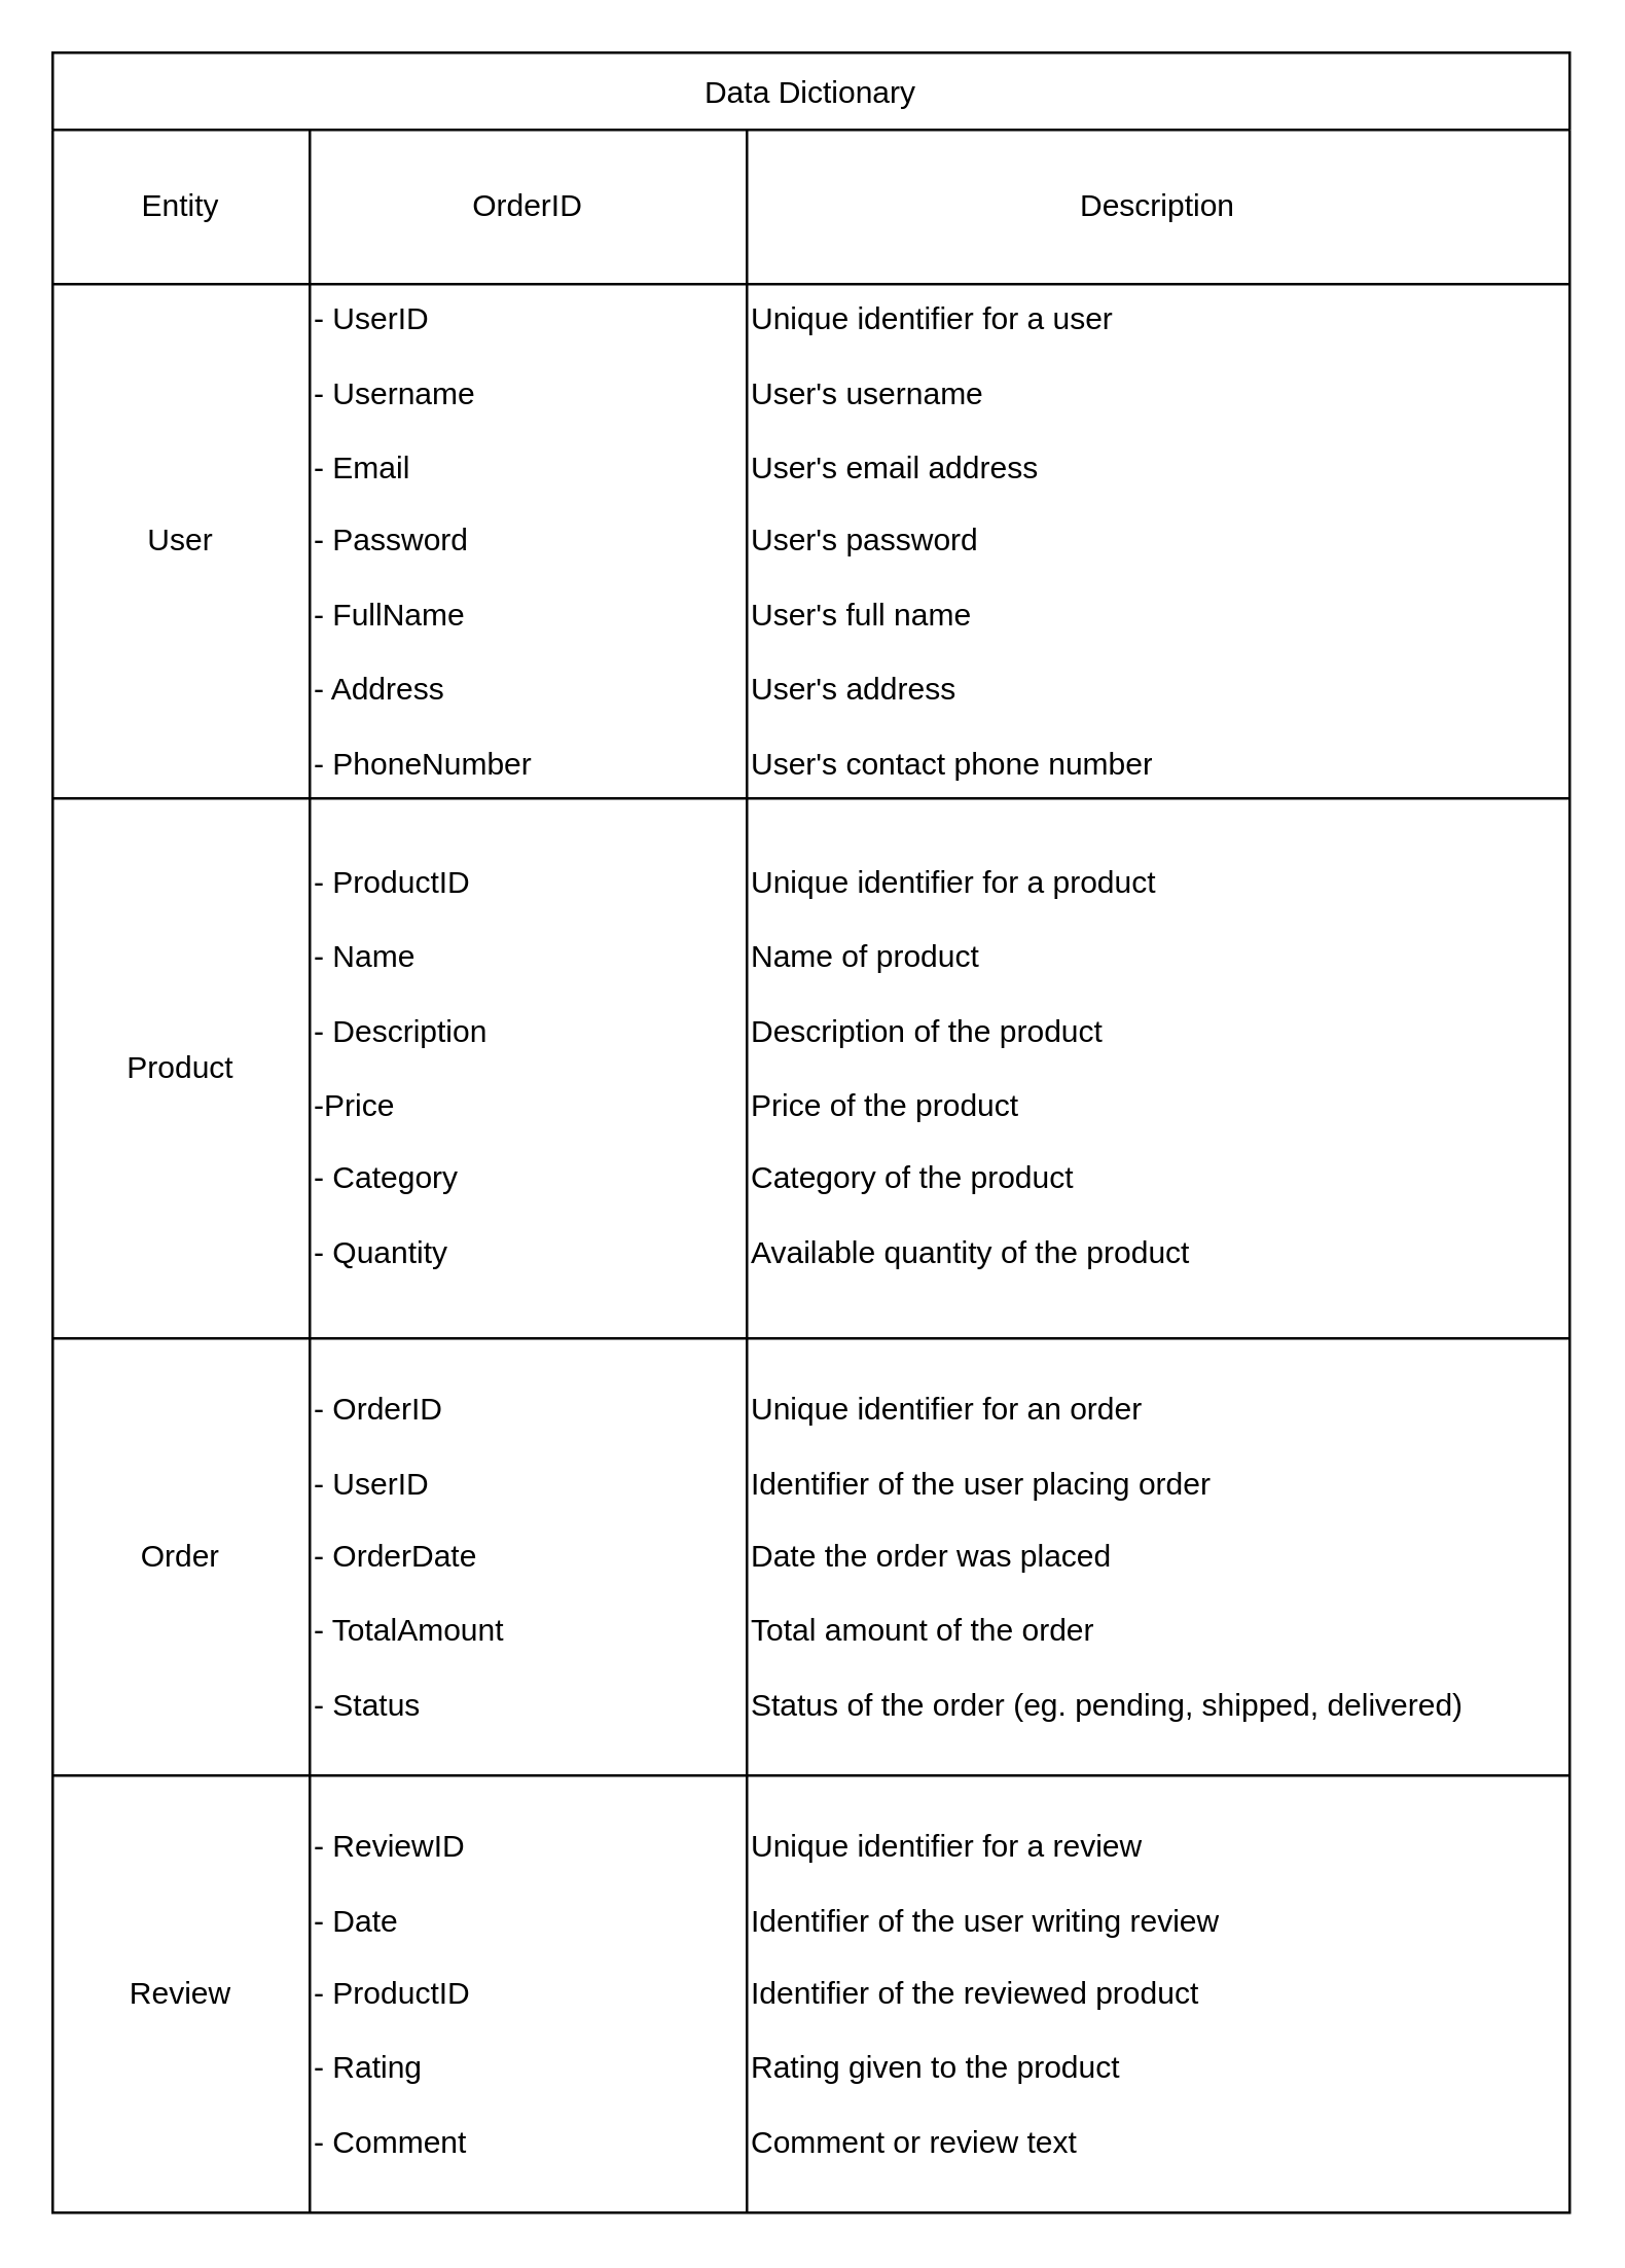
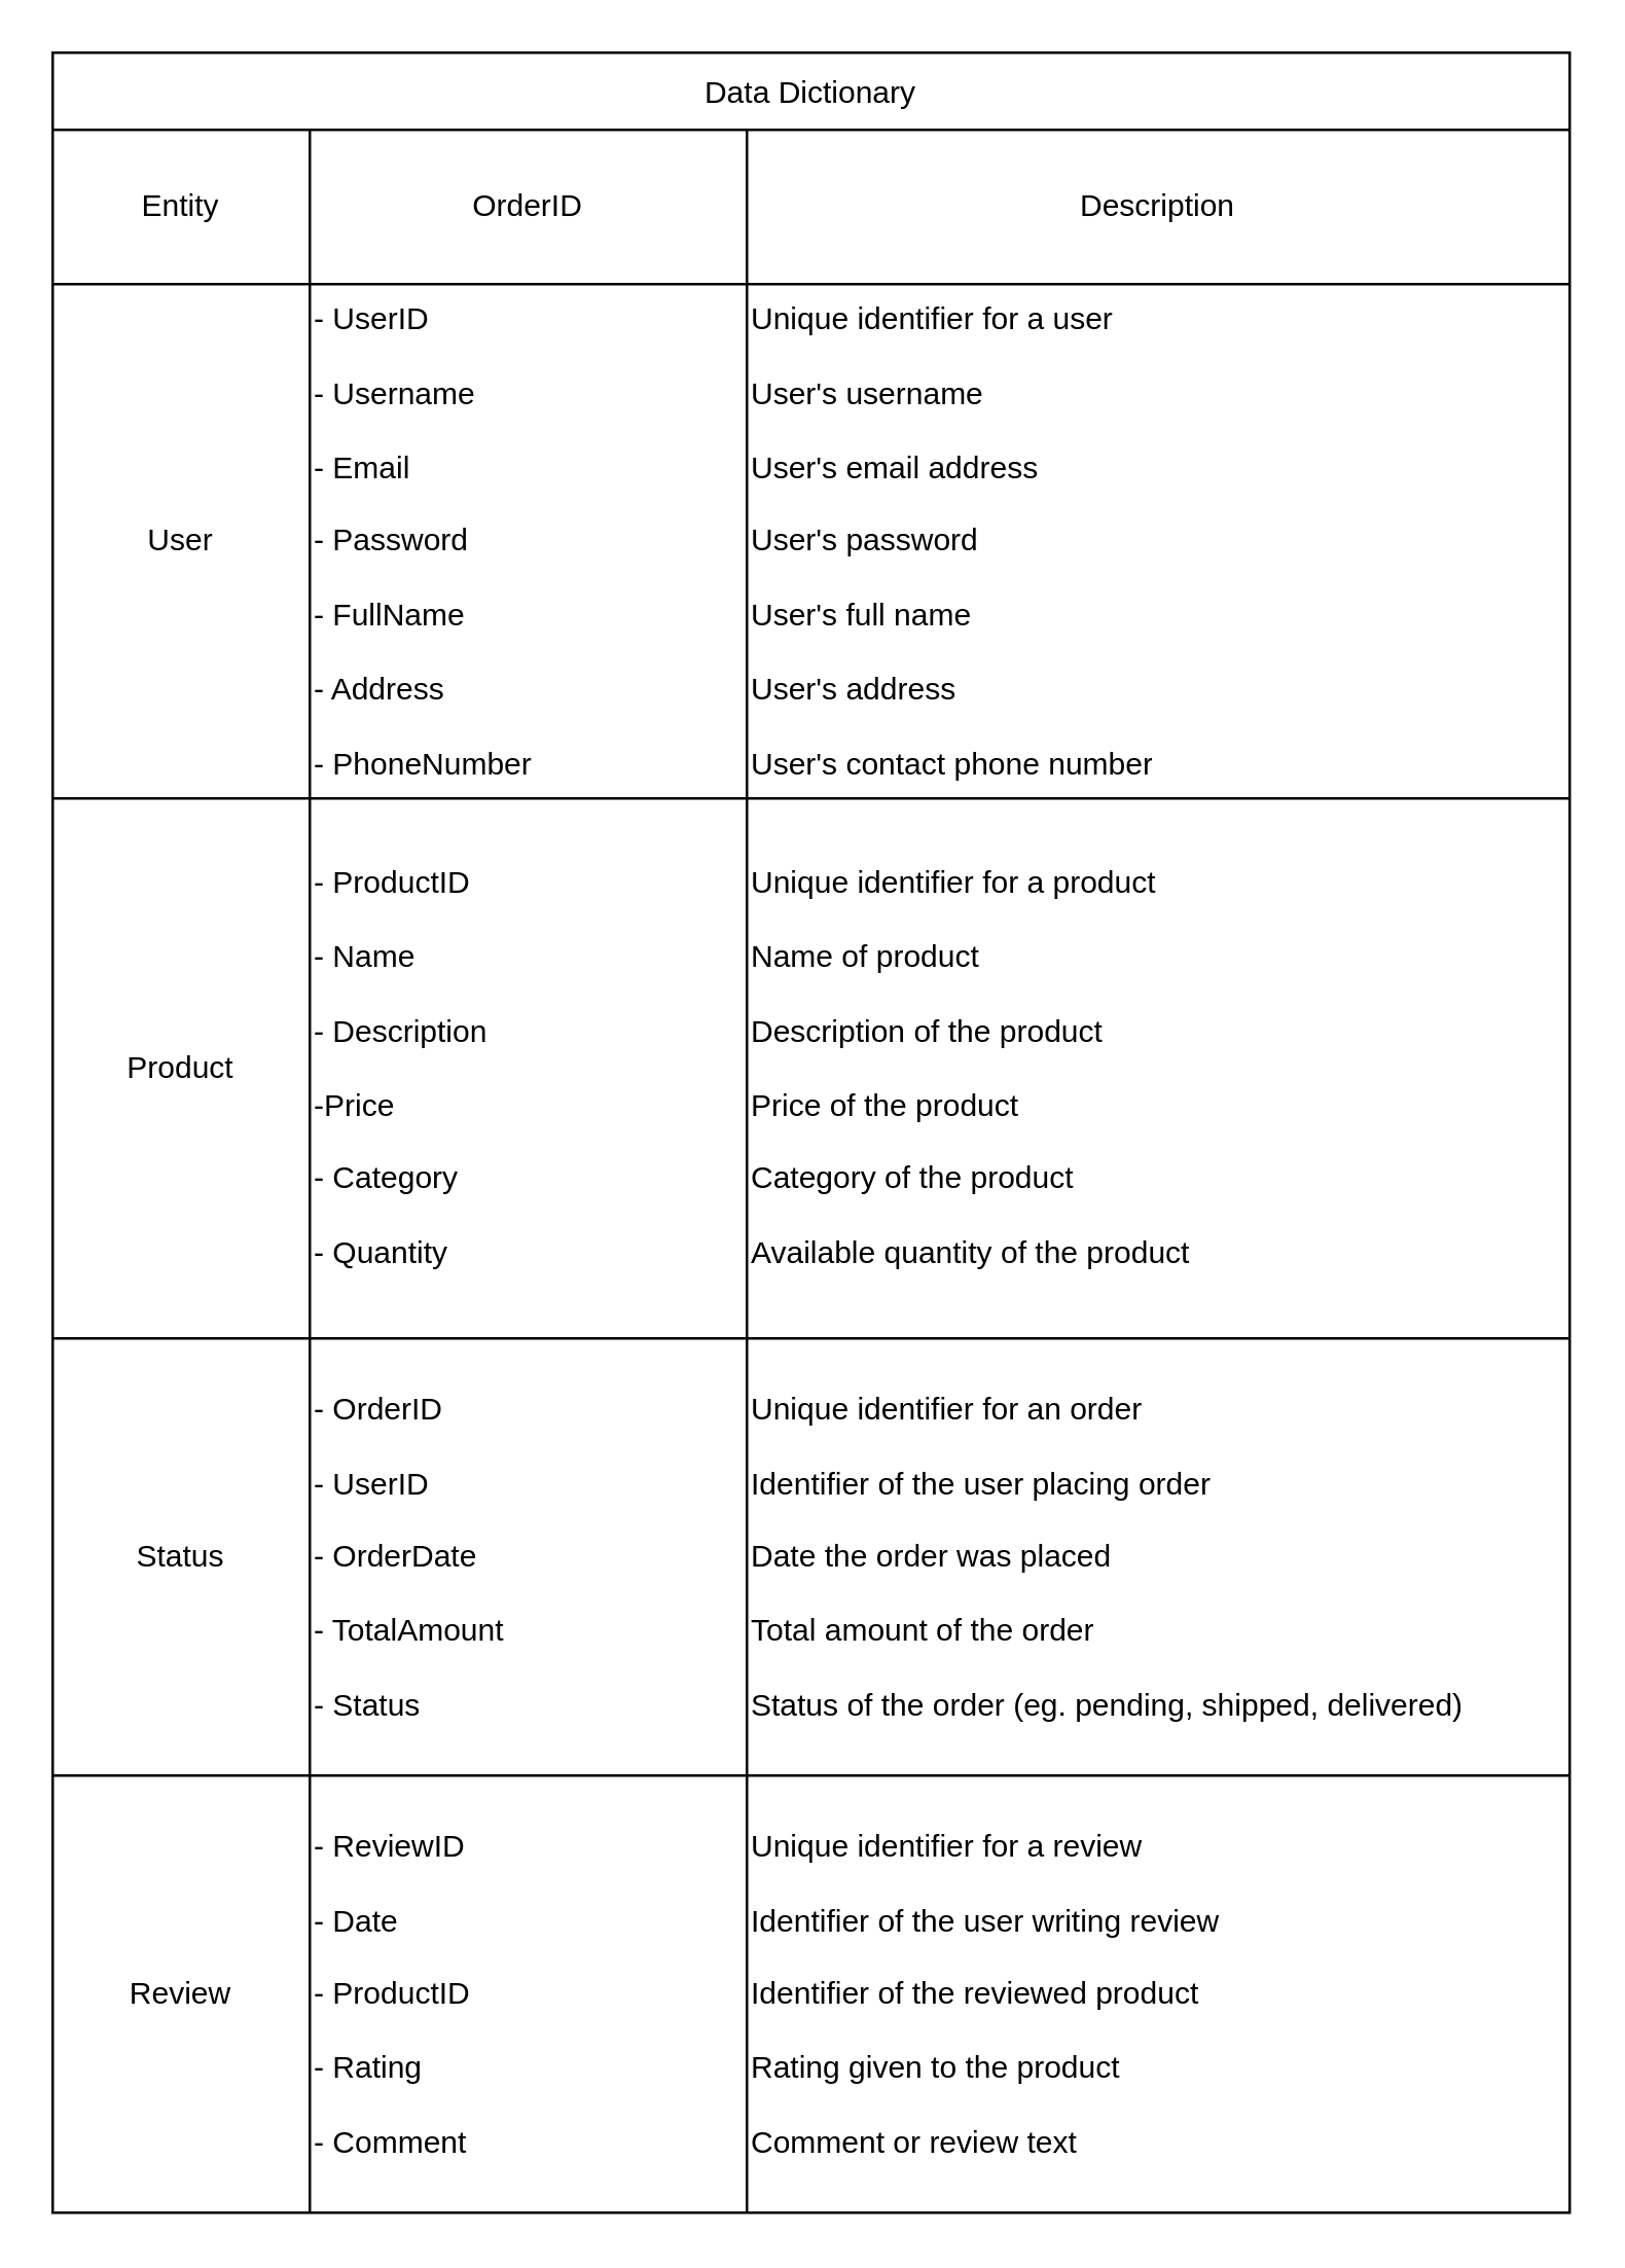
  <mxCell id="0" />
  <mxCell id="1" parent="0" />
  <mxCell id="2" value="Data Dictionary" style="shape=table;startSize=30;container=1;collapsible=0;childLayout=tableLayout;" parent="1" vertex="1"><mxGeometry x="20" y="20" width="590" height="840" as="geometry" /></mxCell>
  <mxCell id="3" value="" style="shape=tableRow;horizontal=0;startSize=0;swimlaneHead=0;swimlaneBody=0;top=0;left=0;bottom=0;right=0;collapsible=0;dropTarget=0;fillColor=none;points=[[0,0.5],[1,0.5]];portConstraint=eastwest;" parent="2" vertex="1"><mxGeometry y="30" width="590" height="60" as="geometry" /></mxCell>
  <mxCell id="4" value="Entity" style="shape=partialRectangle;html=1;whiteSpace=wrap;connectable=0;overflow=hidden;fillColor=none;top=0;left=0;bottom=0;right=0;pointerEvents=1;" parent="3" vertex="1"><mxGeometry width="100" height="60" as="geometry"><mxRectangle width="100" height="60" as="alternateBounds" /></mxGeometry></mxCell>
  <mxCell id="5" value="OrderID" style="shape=partialRectangle;html=1;whiteSpace=wrap;connectable=0;overflow=hidden;fillColor=none;top=0;left=0;bottom=0;right=0;pointerEvents=1;" parent="3" vertex="1"><mxGeometry x="100" width="170" height="60" as="geometry"><mxRectangle width="170" height="60" as="alternateBounds" /></mxGeometry></mxCell>
  <mxCell id="6" value="&lt;div style=&quot;&quot;&gt;&lt;span style=&quot;background-color: initial;&quot;&gt;Description&lt;/span&gt;&lt;/div&gt;" style="shape=partialRectangle;html=1;whiteSpace=wrap;connectable=0;overflow=hidden;fillColor=none;top=0;left=0;bottom=0;right=0;pointerEvents=1;align=center;" parent="3" vertex="1"><mxGeometry x="270" width="320" height="60" as="geometry"><mxRectangle width="320" height="60" as="alternateBounds" /></mxGeometry></mxCell>
  <mxCell id="7" value="" style="shape=tableRow;horizontal=0;startSize=0;swimlaneHead=0;swimlaneBody=0;top=0;left=0;bottom=0;right=0;collapsible=0;dropTarget=0;fillColor=none;points=[[0,0.5],[1,0.5]];portConstraint=eastwest;" parent="2" vertex="1"><mxGeometry y="90" width="590" height="200" as="geometry" /></mxCell>
  <mxCell id="8" value="User" style="shape=partialRectangle;html=1;whiteSpace=wrap;connectable=0;overflow=hidden;fillColor=none;top=0;left=0;bottom=0;right=0;pointerEvents=1;" parent="7" vertex="1"><mxGeometry width="100" height="200" as="geometry"><mxRectangle width="100" height="200" as="alternateBounds" /></mxGeometry></mxCell>
  <mxCell id="9" value="&lt;div style=&quot;&quot;&gt;&lt;span style=&quot;background-color: initial;&quot;&gt;- UserID&lt;/span&gt;&lt;/div&gt;&lt;div style=&quot;&quot;&gt;&lt;br&gt;&lt;/div&gt;&lt;div style=&quot;&quot;&gt;&lt;span style=&quot;background-color: initial;&quot;&gt;- Username&lt;/span&gt;&lt;/div&gt;&lt;div style=&quot;&quot;&gt;&lt;br&gt;&lt;/div&gt;&lt;div style=&quot;&quot;&gt;&lt;span style=&quot;background-color: initial;&quot;&gt;- Email&lt;/span&gt;&lt;/div&gt;&lt;div style=&quot;&quot;&gt;&lt;br&gt;&lt;/div&gt;&lt;div style=&quot;&quot;&gt;&lt;span style=&quot;background-color: initial;&quot;&gt;- Password&lt;/span&gt;&lt;/div&gt;&lt;div style=&quot;&quot;&gt;&lt;br&gt;&lt;/div&gt;&lt;div style=&quot;&quot;&gt;&lt;span style=&quot;background-color: initial;&quot;&gt;- FullName&lt;/span&gt;&lt;/div&gt;&lt;div style=&quot;&quot;&gt;&lt;br&gt;&lt;/div&gt;&lt;div style=&quot;&quot;&gt;&lt;span style=&quot;background-color: initial;&quot;&gt;- Address&lt;/span&gt;&lt;/div&gt;&lt;div style=&quot;&quot;&gt;&lt;br&gt;&lt;/div&gt;&lt;div style=&quot;&quot;&gt;&lt;span style=&quot;background-color: initial;&quot;&gt;- PhoneNumber&lt;/span&gt;&lt;/div&gt;" style="shape=partialRectangle;html=1;whiteSpace=wrap;connectable=0;overflow=hidden;fillColor=none;top=0;left=0;bottom=0;right=0;pointerEvents=1;align=left;" parent="7" vertex="1"><mxGeometry x="100" width="170" height="200" as="geometry"><mxRectangle width="170" height="200" as="alternateBounds" /></mxGeometry></mxCell>
  <mxCell id="10" value="Unique identifier for a user&lt;br&gt;&lt;br&gt;User's username&lt;br&gt;&lt;br&gt;User's email address&lt;br&gt;&lt;br&gt;User's password&lt;br&gt;&lt;br&gt;User's full name&lt;br&gt;&lt;br&gt;User's address&lt;br&gt;&lt;br&gt;User's contact phone number" style="shape=partialRectangle;html=1;whiteSpace=wrap;connectable=0;overflow=hidden;fillColor=none;top=0;left=0;bottom=0;right=0;pointerEvents=1;align=left;" parent="7" vertex="1"><mxGeometry x="270" width="320" height="200" as="geometry"><mxRectangle width="320" height="200" as="alternateBounds" /></mxGeometry></mxCell>
  <mxCell id="11" value="" style="shape=tableRow;horizontal=0;startSize=0;swimlaneHead=0;swimlaneBody=0;top=0;left=0;bottom=0;right=0;collapsible=0;dropTarget=0;fillColor=none;points=[[0,0.5],[1,0.5]];portConstraint=eastwest;" parent="2" vertex="1"><mxGeometry y="290" width="590" height="210" as="geometry" /></mxCell>
  <mxCell id="12" value="Product" style="shape=partialRectangle;html=1;whiteSpace=wrap;connectable=0;overflow=hidden;fillColor=none;top=0;left=0;bottom=0;right=0;pointerEvents=1;" parent="11" vertex="1"><mxGeometry width="100" height="210" as="geometry"><mxRectangle width="100" height="210" as="alternateBounds" /></mxGeometry></mxCell>
  <mxCell id="13" value="- ProductID&lt;br&gt;&lt;br&gt;- Name&lt;br&gt;&lt;br&gt;- Description&lt;br&gt;&lt;br&gt;-Price&lt;br&gt;&lt;br&gt;- Category&lt;br&gt;&lt;br&gt;- Quantity" style="shape=partialRectangle;html=1;whiteSpace=wrap;connectable=0;overflow=hidden;fillColor=none;top=0;left=0;bottom=0;right=0;pointerEvents=1;align=left;" parent="11" vertex="1"><mxGeometry x="100" width="170" height="210" as="geometry"><mxRectangle width="170" height="210" as="alternateBounds" /></mxGeometry></mxCell>
  <mxCell id="14" value="&lt;span style=&quot;&quot;&gt;Unique identifier for a product&lt;/span&gt;&lt;br style=&quot;&quot;&gt;&lt;br style=&quot;&quot;&gt;Name of product&lt;br style=&quot;&quot;&gt;&lt;br style=&quot;&quot;&gt;Description of the product&amp;nbsp;&lt;br style=&quot;&quot;&gt;&lt;br style=&quot;&quot;&gt;Price of the product&lt;br style=&quot;&quot;&gt;&lt;br style=&quot;&quot;&gt;Category of the product&lt;br&gt;&lt;br style=&quot;&quot;&gt;Available quantity of the product" style="shape=partialRectangle;html=1;whiteSpace=wrap;connectable=0;overflow=hidden;fillColor=none;top=0;left=0;bottom=0;right=0;pointerEvents=1;align=left;" parent="11" vertex="1"><mxGeometry x="270" width="320" height="210" as="geometry"><mxRectangle width="320" height="210" as="alternateBounds" /></mxGeometry></mxCell>
  <mxCell id="15" value="" style="shape=tableRow;horizontal=0;startSize=0;swimlaneHead=0;swimlaneBody=0;top=0;left=0;bottom=0;right=0;collapsible=0;dropTarget=0;fillColor=none;points=[[0,0.5],[1,0.5]];portConstraint=eastwest;" parent="2" vertex="1"><mxGeometry y="500" width="590" height="170" as="geometry" /></mxCell>
- <mxCell id="16" value="Order" style="shape=partialRectangle;html=1;whiteSpace=wrap;connectable=0;overflow=hidden;fillColor=none;top=0;left=0;bottom=0;right=0;pointerEvents=1;" parent="15" vertex="1"><mxGeometry width="100" height="170" as="geometry"><mxRectangle width="100" height="170" as="alternateBounds" /></mxGeometry></mxCell>
+ <mxCell id="16" value="Status" style="shape=partialRectangle;html=1;whiteSpace=wrap;connectable=0;overflow=hidden;fillColor=none;top=0;left=0;bottom=0;right=0;pointerEvents=1;" parent="15" vertex="1"><mxGeometry width="100" height="170" as="geometry"><mxRectangle width="100" height="170" as="alternateBounds" /></mxGeometry></mxCell>
  <mxCell id="17" value="- OrderID&lt;br&gt;&lt;br&gt;- UserID&lt;br&gt;&lt;br&gt;- OrderDate&lt;br&gt;&lt;br&gt;- TotalAmount&lt;br&gt;&lt;br&gt;- Status" style="shape=partialRectangle;html=1;whiteSpace=wrap;connectable=0;overflow=hidden;fillColor=none;top=0;left=0;bottom=0;right=0;pointerEvents=1;align=left;" parent="15" vertex="1"><mxGeometry x="100" width="170" height="170" as="geometry"><mxRectangle width="170" height="170" as="alternateBounds" /></mxGeometry></mxCell>
  <mxCell id="18" value="Unique identifier for an order&lt;br&gt;&lt;br&gt;Identifier of the user placing order&lt;br&gt;&lt;br&gt;Date the order was placed&lt;br&gt;&lt;br&gt;Total amount of the order&lt;br&gt;&lt;br&gt;Status of the order (eg. pending, shipped, delivered)" style="shape=partialRectangle;html=1;whiteSpace=wrap;connectable=0;overflow=hidden;fillColor=none;top=0;left=0;bottom=0;right=0;pointerEvents=1;align=left;" parent="15" vertex="1"><mxGeometry x="270" width="320" height="170" as="geometry"><mxRectangle width="320" height="170" as="alternateBounds" /></mxGeometry></mxCell>
  <mxCell id="19" value="" style="shape=tableRow;horizontal=0;startSize=0;swimlaneHead=0;swimlaneBody=0;top=0;left=0;bottom=0;right=0;collapsible=0;dropTarget=0;fillColor=none;points=[[0,0.5],[1,0.5]];portConstraint=eastwest;" parent="2" vertex="1"><mxGeometry y="670" width="590" height="170" as="geometry" /></mxCell>
  <mxCell id="20" value="Review" style="shape=partialRectangle;html=1;whiteSpace=wrap;connectable=0;overflow=hidden;fillColor=none;top=0;left=0;bottom=0;right=0;pointerEvents=1;" parent="19" vertex="1"><mxGeometry width="100" height="170" as="geometry"><mxRectangle width="100" height="170" as="alternateBounds" /></mxGeometry></mxCell>
  <mxCell id="21" value="- ReviewID&lt;br&gt;&lt;br&gt;- Date&amp;nbsp;&lt;br&gt;&lt;br&gt;- ProductID&lt;br&gt;&lt;br&gt;- Rating&lt;br&gt;&lt;br&gt;- Comment" style="shape=partialRectangle;html=1;whiteSpace=wrap;connectable=0;overflow=hidden;fillColor=none;top=0;left=0;bottom=0;right=0;pointerEvents=1;align=left;" parent="19" vertex="1"><mxGeometry x="100" width="170" height="170" as="geometry"><mxRectangle width="170" height="170" as="alternateBounds" /></mxGeometry></mxCell>
  <mxCell id="22" value="Unique identifier for a review&lt;br&gt;&lt;br&gt;Identifier of the user writing review&lt;br&gt;&lt;br&gt;Identifier of the reviewed product&lt;br&gt;&lt;br&gt;Rating given to the product&lt;br&gt;&lt;br&gt;Comment or review text" style="shape=partialRectangle;html=1;whiteSpace=wrap;connectable=0;overflow=hidden;fillColor=none;top=0;left=0;bottom=0;right=0;pointerEvents=1;align=left;" parent="19" vertex="1"><mxGeometry x="270" width="320" height="170" as="geometry"><mxRectangle width="320" height="170" as="alternateBounds" /></mxGeometry></mxCell>
